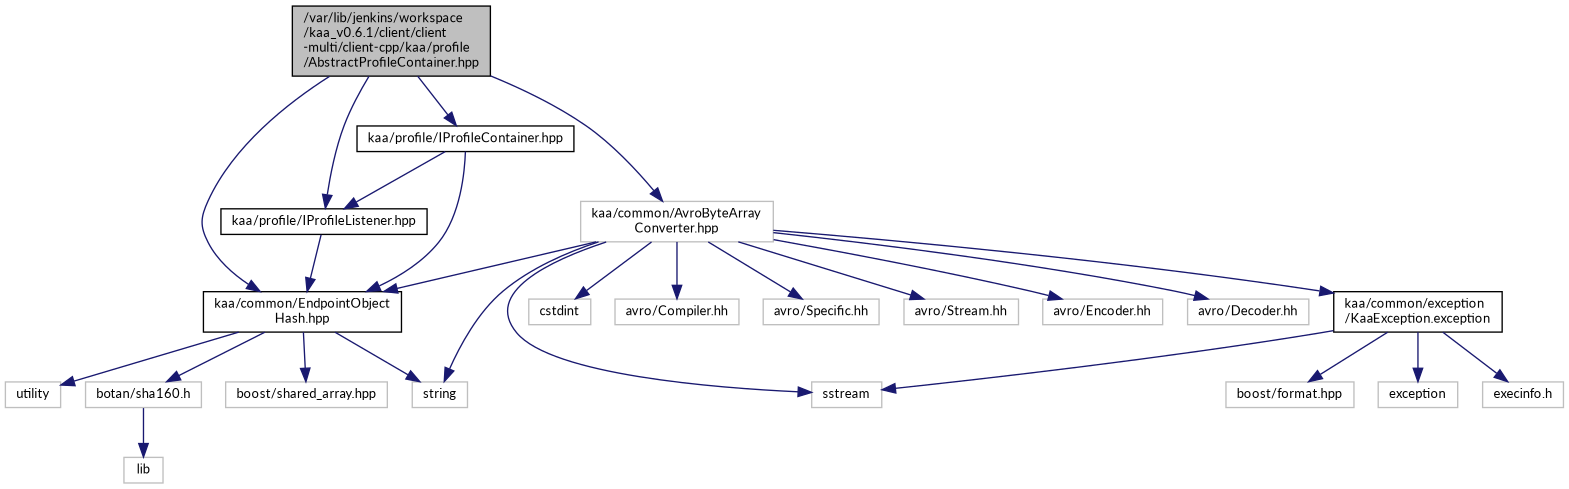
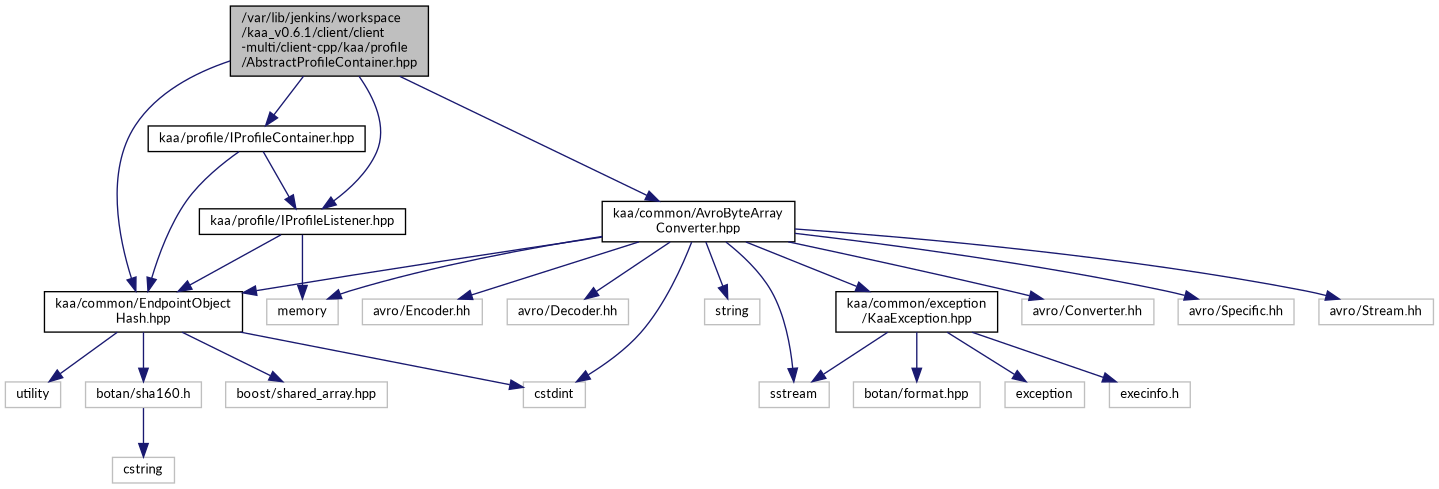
  digraph {
    fontname=Lato
    node [color=grey75 fontname=Lato fontsize=10 shape=record]
    edge [color=midnightblue fontname=Lato fontsize=10 labelfontname=FreeSans labelfontsize=10 style=solid]
    n1 [color=black fillcolor=grey75 fontcolor=black height=0.2 label="/var/lib/jenkins/workspace\l/kaa_v0.6.1/client/client\l-multi/client-cpp/kaa/profile\l/AbstractProfileContainer.hpp" style=filled width=0.4]
-   n2 [height=0.2 label="kaa/common/AvroByteArray\lConverter.hpp" width=0.4]
+   n2 [color=black height=0.2 label="kaa/common/AvroByteArray\lConverter.hpp" width=0.4]
    n3 [color=black height=0.2 label="kaa/common/EndpointObject\lHash.hpp" width=0.4]
    n4 [color=black height=0.2 label="kaa/profile/IProfileListener.hpp" width=0.4]
    n5 [color=black height=0.2 label="kaa/profile/IProfileContainer.hpp" width=0.4]
    n6 [height=0.2 label=string width=0.4]
+   n7 [height=0.2 label=memory width=0.4]
    n8 [height=0.2 label=sstream width=0.4]
    n9 [height=0.2 label=cstdint width=0.4]
-   n10 [height=0.2 label="avro/Compiler.hh" width=0.4]
+   n10 [height=0.2 label="avro/Converter.hh" width=0.4]
    n11 [height=0.2 label="avro/Specific.hh" width=0.4]
    n12 [height=0.2 label="avro/Stream.hh" width=0.4]
    n13 [height=0.2 label="avro/Encoder.hh" width=0.4]
    n14 [height=0.2 label="avro/Decoder.hh" width=0.4]
-   n15 [color=black height=0.2 label="kaa/common/exception\l/KaaException.exception" width=0.4]
+   n15 [color=black height=0.2 label="kaa/common/exception\l/KaaException.hpp" width=0.4]
    n16 [height=0.2 label=utility width=0.4]
    n17 [height=0.2 label="botan/sha160.h" width=0.4]
    n18 [height=0.2 label="boost/shared_array.hpp" width=0.4]
-   n19 [height=0.2 label="boost/format.hpp" width=0.4]
+   n19 [height=0.2 label="botan/format.hpp" width=0.4]
    n20 [height=0.2 label=exception width=0.4]
    n21 [height=0.2 label="execinfo.h" width=0.4]
-   n22 [height=0.2 label=lib width=0.4]
+   n22 [height=0.2 label=cstring width=0.4]
    n1 -> n2
    n1 -> n3
    n1 -> n4
    n1 -> n5
    n2 -> n3
    n2 -> n6
+   n2 -> n7
    n2 -> n8
    n2 -> n9
    n2 -> n10
    n2 -> n11
    n2 -> n12
    n2 -> n13
    n2 -> n14
    n2 -> n15
-   n3 -> n6
+   n3 -> n9
    n3 -> n16
    n3 -> n17
    n3 -> n18
    n4 -> n3
+   n4 -> n7
    n5 -> n3
    n5 -> n4
    n15 -> n8
    n15 -> n19
    n15 -> n20
    n15 -> n21
    n17 -> n22
  }
